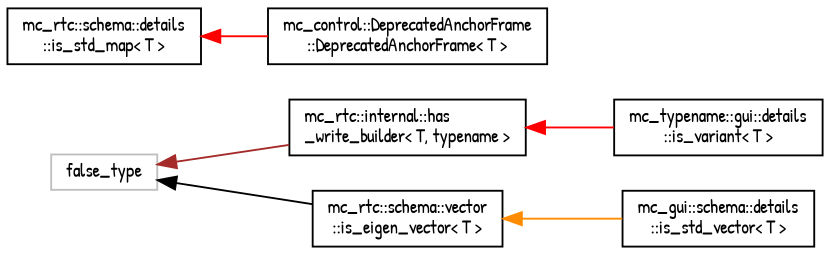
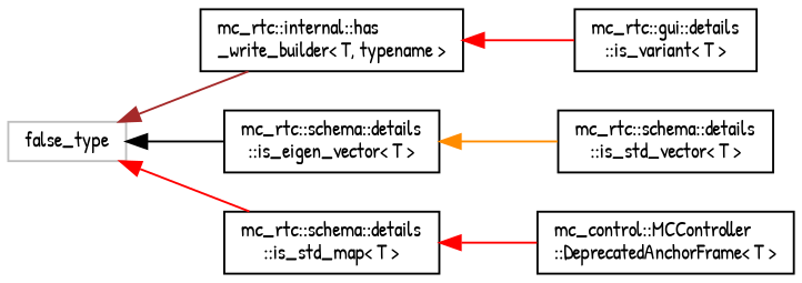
  digraph {
    fontname="Patrick Hand"
    rankdir=LR
    node [color=black fillcolor=white fontname="Patrick Hand" fontsize=10 shape=record style=filled]
    edge [color=red dir=back fontname="Patrick Hand" fontsize=10 labelfontname=Helvetica labelfontsize=10 style=solid]
    n1 [color=grey75 height=0.2 label=false_type width=0.4]
    n2 [height=0.2 label="mc_rtc::internal::has\l_write_builder\< T, typename \>" width=0.4]
-   n3 [height=0.2 label="mc_rtc::schema::vector\l::is_eigen_vector\< T \>" width=0.4]
+   n3 [height=0.2 label="mc_rtc::schema::details\l::is_eigen_vector\< T \>" width=0.4]
    n4 [height=0.2 label="mc_rtc::schema::details\l::is_std_map\< T \>" width=0.4]
-   n5 [height=0.2 label="mc_control::DeprecatedAnchorFrame\l::DeprecatedAnchorFrame\< T \>" width=0.4]
-   n6 [height=0.2 label="mc_typename::gui::details\l::is_variant\< T \>" width=0.4]
-   n7 [height=0.2 label="mc_gui::schema::details\l::is_std_vector\< T \>" width=0.4]
+   n5 [height=0.2 label="mc_control::MCController\l::DeprecatedAnchorFrame\< T \>" width=0.4]
+   n6 [height=0.2 label="mc_rtc::gui::details\l::is_variant\< T \>" width=0.4]
+   n7 [height=0.2 label="mc_rtc::schema::details\l::is_std_vector\< T \>" width=0.4]
    n1 -> n2 [color=brown]
    n1 -> n3 [color=black]
+   n1 -> n4
    n2 -> n6
    n3 -> n7 [color=darkorange]
    n4 -> n5
  }
